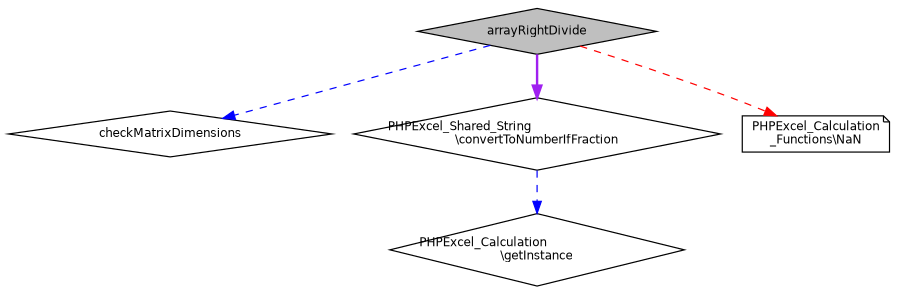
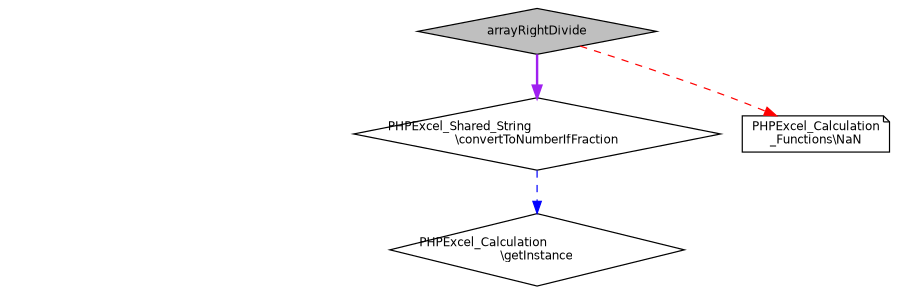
  digraph {
    rankdir=TB
    node [color=black fillcolor=white fontname=Helvetica fontsize=10 shape=diamond style=filled]
    edge [color=blue fontname=Helvetica fontsize=10 labelfontname=Helvetica labelfontsize=10 style=dashed]
    n1 [fillcolor=grey75 fontcolor=black height=0.2 label=arrayRightDivide width=0.4]
-   n2 [height=0.2 label=checkMatrixDimensions width=0.4]
    n3 [height=0.2 label="PHPExcel_Shared_String\l\\convertToNumberIfFraction" width=0.4]
    Node12 [height=0.2 label="PHPExcel_Calculation\l_Functions\\NaN" shape=note width=0.4]
    n5 [height=0.2 label="PHPExcel_Calculation\l\\getInstance" width=0.4]
-   n1 -> n2
    n1 -> n3 [color=purple style=bold]
    n1 -> Node12 [color=red]
    n3 -> n5
  }
